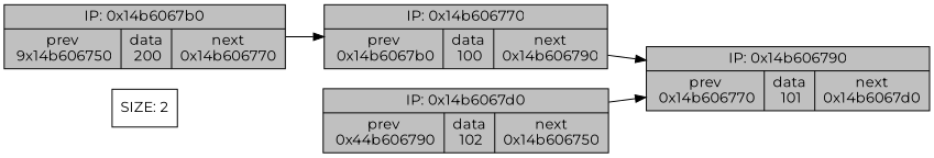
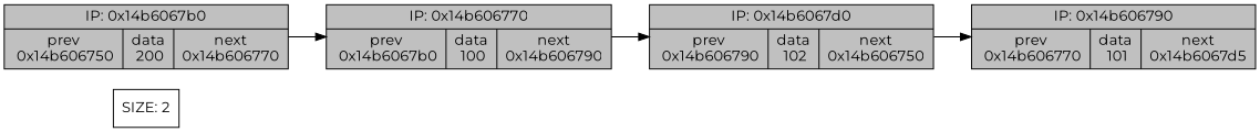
  digraph {
    fontname=Montserrat
    rankdir=LR
    node [fillcolor=grey fontname=Montserrat shape=record style=filled]
    edge [color=black fontname=Montserrat]
    n1 [fillcolor=green label="SIZE: 2" style=""]
-   n2 [label="IP: 0x14b6067b0 | { prev\n 9x14b606750 | data\n 200 | next\n0x14b606770 } "]
+   n2 [label="IP: 0x14b6067b0 | { prev\n 0x14b606750 | data\n 200 | next\n0x14b606770 } "]
    n3 [label="IP: 0x14b606770 | { prev\n 0x14b6067b0 | data\n 100 | next\n0x14b606790 } "]
-   n4 [label="IP: 0x14b606790 | { prev\n 0x14b606770 | data\n 101 | next\n0x14b6067d0 } "]
-   n5 [label="IP: 0x14b6067d0 | { prev\n 0x44b606790 | data\n 102 | next\n0x14b606750 } "]
+   n4 [label="IP: 0x14b606790 | { prev\n 0x14b606770 | data\n 101 | next\n0x14b6067d5 } "]
+   n5 [label="IP: 0x14b6067d0 | { prev\n 0x14b606790 | data\n 102 | next\n0x14b606750 } "]
    n2 -> n3
-   n3 -> n4
+   n3 -> n5
    n5 -> n4
  }
